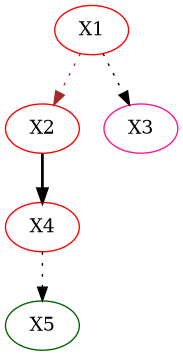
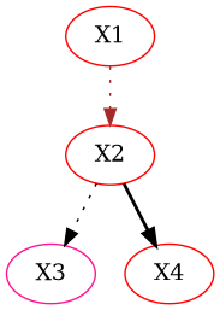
  strict digraph {
    node [color=red x=0 y=1]
    edge [color=black style=dotted]
    X1 [y=2]
    X2 [x=1]
    X3 [color=deeppink x=-1]
    X4 [y=0]
-   X5 [color=darkgreen y=-1]
    X1 -> X2 [color=brown]
-   X1 -> X3
+   X2 -> X3
    X2 -> X4 [style=bold]
-   X4 -> X5
  }
